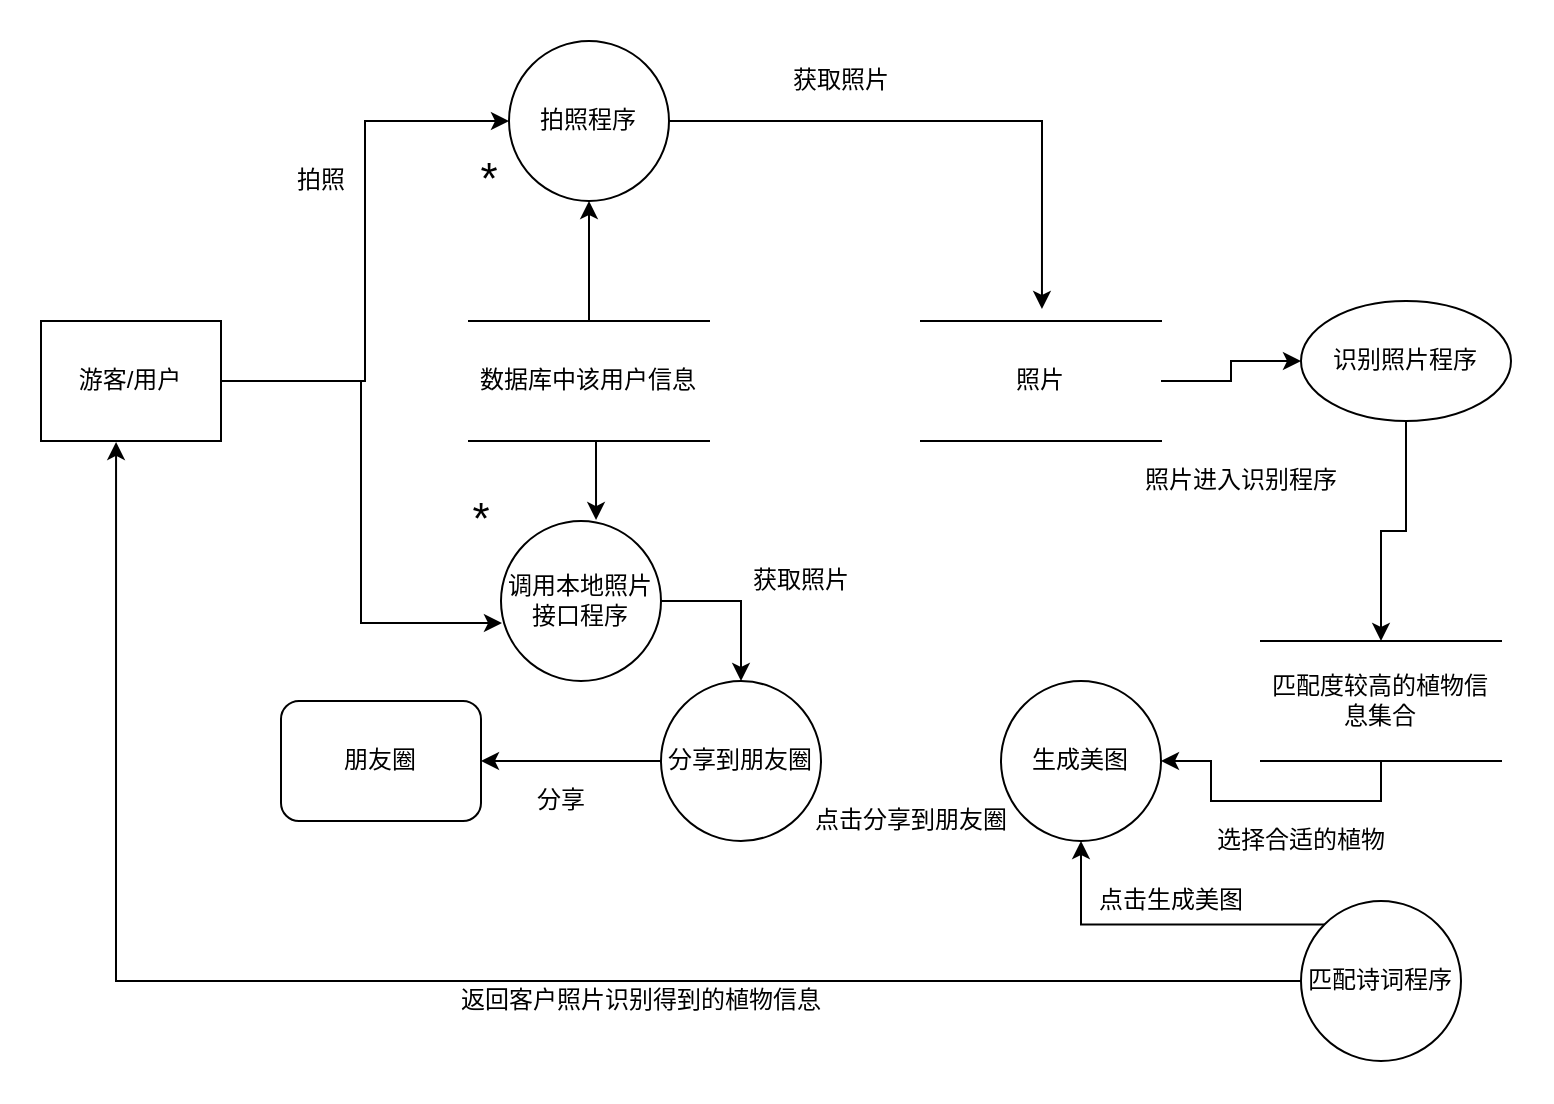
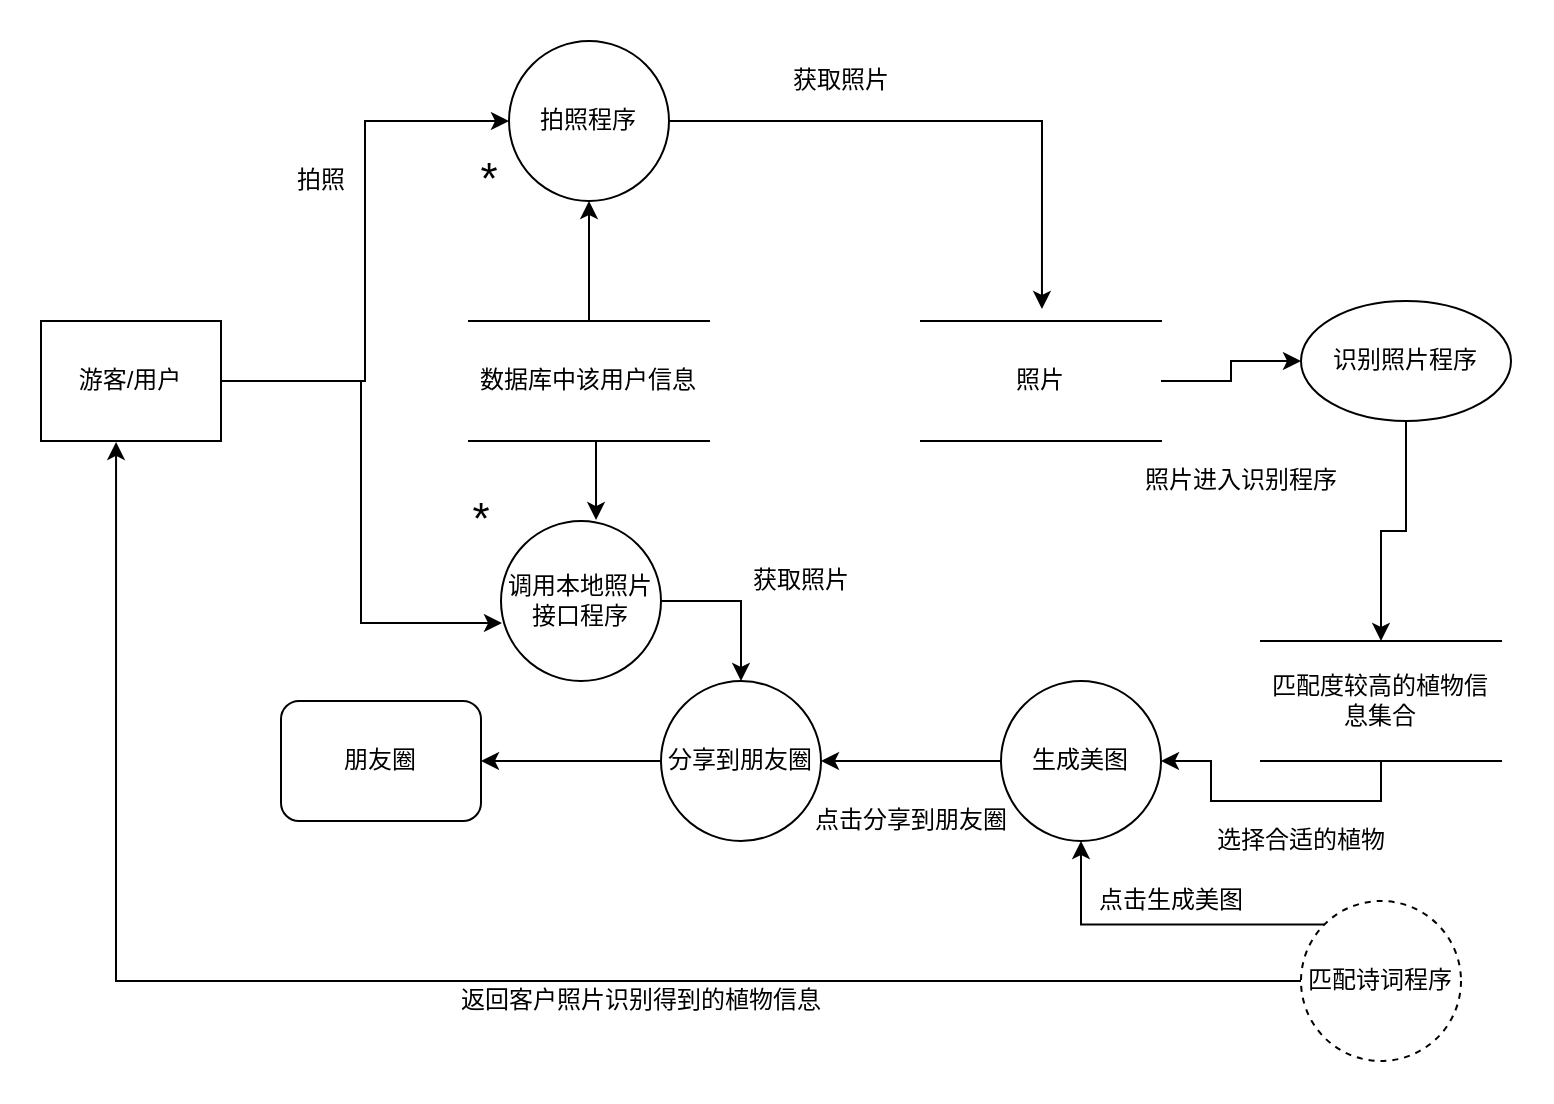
  <mxCell id="0" />
  <mxCell id="1" parent="0" />
  <mxCell id="2" style="edgeStyle=orthogonalEdgeStyle;rounded=0;orthogonalLoop=1;jettySize=auto;html=1;exitX=1;exitY=0.5;exitDx=0;exitDy=0;entryX=0;entryY=0.5;entryDx=0;entryDy=0;" edge="1" parent="1" source="4" target="6"><mxGeometry relative="1" as="geometry" /></mxCell>
  <mxCell id="3" style="edgeStyle=orthogonalEdgeStyle;rounded=0;orthogonalLoop=1;jettySize=auto;html=1;exitX=1;exitY=0.5;exitDx=0;exitDy=0;entryX=0.006;entryY=0.638;entryDx=0;entryDy=0;entryPerimeter=0;" edge="1" parent="1" source="4" target="8"><mxGeometry relative="1" as="geometry" /></mxCell>
  <mxCell id="4" value="游客/用户" style="rounded=0;whiteSpace=wrap;html=1;" vertex="1" parent="1"><mxGeometry x="20" y="160" width="90" height="60" as="geometry" /></mxCell>
  <mxCell id="5" style="edgeStyle=orthogonalEdgeStyle;rounded=0;orthogonalLoop=1;jettySize=auto;html=1;exitX=1;exitY=0.5;exitDx=0;exitDy=0;entryX=0.504;entryY=-0.1;entryDx=0;entryDy=0;entryPerimeter=0;" edge="1" parent="1" source="6" target="16"><mxGeometry relative="1" as="geometry" /></mxCell>
  <mxCell id="6" value="拍照程序" style="ellipse;whiteSpace=wrap;html=1;aspect=fixed;" vertex="1" parent="1"><mxGeometry x="254" y="20" width="80" height="80" as="geometry" /></mxCell>
  <mxCell id="7" style="edgeStyle=orthogonalEdgeStyle;rounded=0;orthogonalLoop=1;jettySize=auto;html=1;exitX=1;exitY=0.5;exitDx=0;exitDy=0;" edge="1" parent="1" source="8" target="27"><mxGeometry relative="1" as="geometry" /></mxCell>
  <mxCell id="8" value="调用本地照片接口程序" style="ellipse;whiteSpace=wrap;html=1;aspect=fixed;" vertex="1" parent="1"><mxGeometry x="250" y="260" width="80" height="80" as="geometry" /></mxCell>
  <mxCell id="9" style="edgeStyle=orthogonalEdgeStyle;rounded=0;orthogonalLoop=1;jettySize=auto;html=1;exitX=0.5;exitY=0;exitDx=0;exitDy=0;entryX=0.5;entryY=1;entryDx=0;entryDy=0;" edge="1" parent="1" source="11" target="6"><mxGeometry relative="1" as="geometry" /></mxCell>
  <mxCell id="10" style="edgeStyle=orthogonalEdgeStyle;rounded=0;orthogonalLoop=1;jettySize=auto;html=1;exitX=0.5;exitY=1;exitDx=0;exitDy=0;entryX=0.594;entryY=-0.006;entryDx=0;entryDy=0;entryPerimeter=0;" edge="1" parent="1" source="11" target="8"><mxGeometry relative="1" as="geometry" /></mxCell>
  <mxCell id="11" value="数据库中该用户信息" style="shape=partialRectangle;whiteSpace=wrap;html=1;left=0;right=0;fillColor=none;" vertex="1" parent="1"><mxGeometry x="234" y="160" width="120" height="60" as="geometry" /></mxCell>
  <mxCell id="12" value="&lt;font style=&quot;font-size: 22px&quot;&gt;*&lt;/font&gt;" style="text;html=1;align=center;verticalAlign=middle;resizable=0;points=[];autosize=1;" vertex="1" parent="1"><mxGeometry x="234" y="80" width="20" height="20" as="geometry" /></mxCell>
  <mxCell id="13" value="&lt;font style=&quot;font-size: 22px&quot;&gt;*&lt;/font&gt;" style="text;html=1;align=center;verticalAlign=middle;resizable=0;points=[];autosize=1;" vertex="1" parent="1"><mxGeometry x="230" y="250" width="20" height="20" as="geometry" /></mxCell>
  <mxCell id="14" value="拍照" style="text;html=1;align=center;verticalAlign=middle;resizable=0;points=[];autosize=1;" vertex="1" parent="1"><mxGeometry x="140" y="80" width="40" height="20" as="geometry" /></mxCell>
  <mxCell id="15" style="edgeStyle=orthogonalEdgeStyle;rounded=0;orthogonalLoop=1;jettySize=auto;html=1;exitX=1;exitY=0.5;exitDx=0;exitDy=0;entryX=0;entryY=0.5;entryDx=0;entryDy=0;" edge="1" parent="1" source="16" target="18"><mxGeometry relative="1" as="geometry" /></mxCell>
  <mxCell id="16" value="照片" style="shape=partialRectangle;whiteSpace=wrap;html=1;left=0;right=0;fillColor=none;" vertex="1" parent="1"><mxGeometry x="460" y="160" width="120" height="60" as="geometry" /></mxCell>
  <mxCell id="17" style="edgeStyle=orthogonalEdgeStyle;rounded=0;orthogonalLoop=1;jettySize=auto;html=1;exitX=0.5;exitY=1;exitDx=0;exitDy=0;entryX=0.5;entryY=0;entryDx=0;entryDy=0;" edge="1" parent="1" source="18" target="20"><mxGeometry relative="1" as="geometry" /></mxCell>
  <mxCell id="18" value="识别照片程序" style="ellipse;whiteSpace=wrap;html=1;aspect=fixed;" vertex="1" parent="1"><mxGeometry x="650" y="150" width="105" height="60" as="geometry" /></mxCell>
  <mxCell id="19" style="edgeStyle=orthogonalEdgeStyle;rounded=0;orthogonalLoop=1;jettySize=auto;html=1;exitX=0.5;exitY=1;exitDx=0;exitDy=0;" edge="1" parent="1" source="20" target="25"><mxGeometry relative="1" as="geometry" /></mxCell>
  <mxCell id="20" value="匹配度较高的植物信息集合" style="shape=partialRectangle;whiteSpace=wrap;html=1;left=0;right=0;fillColor=none;" vertex="1" parent="1"><mxGeometry x="630" y="320" width="120" height="60" as="geometry" /></mxCell>
  <mxCell id="21" style="edgeStyle=orthogonalEdgeStyle;rounded=0;orthogonalLoop=1;jettySize=auto;html=1;exitX=0;exitY=0.5;exitDx=0;exitDy=0;entryX=0.417;entryY=1.008;entryDx=0;entryDy=0;entryPerimeter=0;" edge="1" parent="1" source="23" target="4"><mxGeometry relative="1" as="geometry" /></mxCell>
  <mxCell id="22" style="edgeStyle=orthogonalEdgeStyle;rounded=0;orthogonalLoop=1;jettySize=auto;html=1;exitX=0;exitY=0;exitDx=0;exitDy=0;entryX=0.5;entryY=1;entryDx=0;entryDy=0;" edge="1" parent="1" source="23" target="25"><mxGeometry relative="1" as="geometry" /></mxCell>
- <mxCell id="23" value="匹配诗词程序" style="ellipse;whiteSpace=wrap;html=1;aspect=fixed;" vertex="1" parent="1"><mxGeometry x="650" y="450" width="80" height="80" as="geometry" /></mxCell>
+ <mxCell id="23" value="匹配诗词程序" style="ellipse;whiteSpace=wrap;html=1;aspect=fixed;dashed=1;" vertex="1" parent="1"><mxGeometry x="650" y="450" width="80" height="80" as="geometry" /></mxCell>
+ <mxCell id="24" style="edgeStyle=orthogonalEdgeStyle;rounded=0;orthogonalLoop=1;jettySize=auto;html=1;exitX=0;exitY=0.5;exitDx=0;exitDy=0;entryX=1;entryY=0.5;entryDx=0;entryDy=0;" edge="1" parent="1" source="25" target="27"><mxGeometry relative="1" as="geometry" /></mxCell>
  <mxCell id="25" value="生成美图" style="ellipse;whiteSpace=wrap;html=1;aspect=fixed;" vertex="1" parent="1"><mxGeometry x="500" y="340" width="80" height="80" as="geometry" /></mxCell>
  <mxCell id="26" style="edgeStyle=orthogonalEdgeStyle;rounded=0;orthogonalLoop=1;jettySize=auto;html=1;exitX=0;exitY=0.5;exitDx=0;exitDy=0;entryX=1;entryY=0.5;entryDx=0;entryDy=0;" edge="1" parent="1" source="27" target="28"><mxGeometry relative="1" as="geometry" /></mxCell>
  <mxCell id="27" value="分享到朋友圈" style="ellipse;whiteSpace=wrap;html=1;aspect=fixed;" vertex="1" parent="1"><mxGeometry x="330" y="340" width="80" height="80" as="geometry" /></mxCell>
  <mxCell id="28" value="朋友圈" style="whiteSpace=wrap;html=1;rounded=1;" vertex="1" parent="1"><mxGeometry x="140" y="350" width="100" height="60" as="geometry" /></mxCell>
  <mxCell id="29" value="获取照片" style="text;html=1;align=center;verticalAlign=middle;resizable=0;points=[];autosize=1;" vertex="1" parent="1"><mxGeometry x="390" y="30" width="60" height="20" as="geometry" /></mxCell>
  <mxCell id="30" value="获取照片" style="text;html=1;align=center;verticalAlign=middle;resizable=0;points=[];autosize=1;" vertex="1" parent="1"><mxGeometry x="370" y="280" width="60" height="20" as="geometry" /></mxCell>
  <mxCell id="31" value="照片进入识别程序" style="text;html=1;align=center;verticalAlign=middle;resizable=0;points=[];autosize=1;" vertex="1" parent="1"><mxGeometry x="565" y="230" width="110" height="20" as="geometry" /></mxCell>
  <mxCell id="32" value="选择合适的植物" style="text;html=1;align=center;verticalAlign=middle;resizable=0;points=[];autosize=1;" vertex="1" parent="1"><mxGeometry x="600" y="410" width="100" height="20" as="geometry" /></mxCell>
  <mxCell id="33" value="返回客户照片识别得到的植物信息" style="text;html=1;align=center;verticalAlign=middle;resizable=0;points=[];autosize=1;" vertex="1" parent="1"><mxGeometry x="220" y="490" width="200" height="20" as="geometry" /></mxCell>
  <mxCell id="34" value="点击生成美图" style="text;html=1;align=center;verticalAlign=middle;resizable=0;points=[];autosize=1;" vertex="1" parent="1"><mxGeometry x="540" y="440" width="90" height="20" as="geometry" /></mxCell>
  <mxCell id="35" value="点击分享到朋友圈" style="text;html=1;align=center;verticalAlign=middle;resizable=0;points=[];autosize=1;" vertex="1" parent="1"><mxGeometry x="400" y="400" width="110" height="20" as="geometry" /></mxCell>
- <mxCell id="36" value="分享" style="text;html=1;align=center;verticalAlign=middle;resizable=0;points=[];autosize=1;" vertex="1" parent="1"><mxGeometry x="260" y="390" width="40" height="20" as="geometry" /></mxCell>
